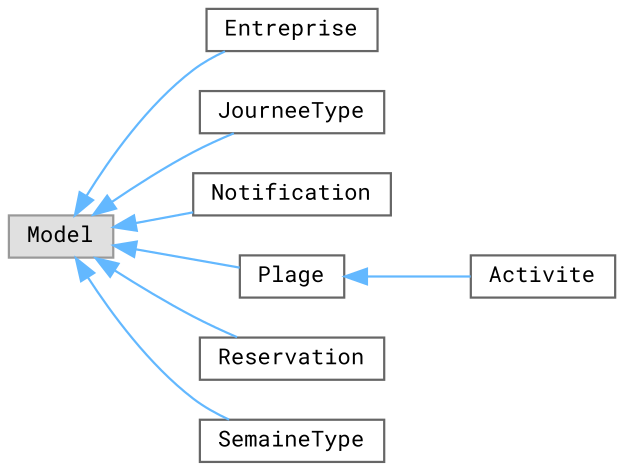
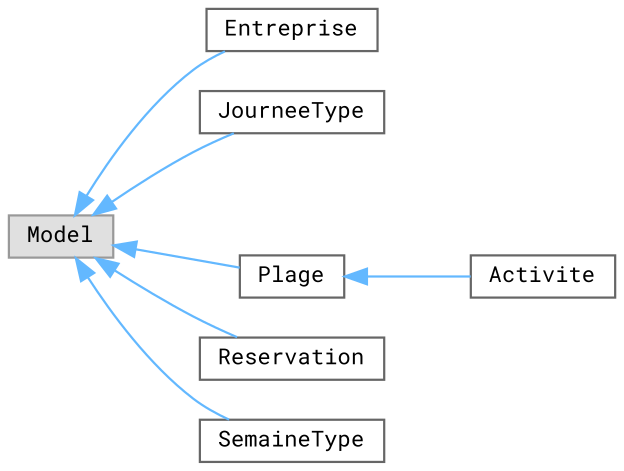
  digraph {
    fontname="Roboto Mono"
    rankdir=LR
    node [color=grey40 fillcolor=white fontname="Roboto Mono" fontsize=10 shape=box style=filled]
    edge [color=steelblue1 dir=back fontname="Roboto Mono" fontsize=10 labelfontname=Helvetica labelfontsize=10 style=solid]
    n1 [color=grey60 fillcolor="#E0E0E0" height=0.2 label=Model width=0.4]
    n2 [height=0.2 label=Entreprise width=0.4]
    n3 [height=0.2 label=JourneeType width=0.4]
-   n4 [height=0.2 label=Notification width=0.4]
    n5 [height=0.2 label=Plage width=0.4]
    n6 [height=0.2 label=Reservation width=0.4]
    n7 [height=0.2 label=SemaineType width=0.4]
    n8 [height=0.2 label=Activite width=0.4]
    n1 -> n2
    n1 -> n3
-   n1 -> n4
    n1 -> n5
    n1 -> n6
    n1 -> n7
    n5 -> n8
  }
